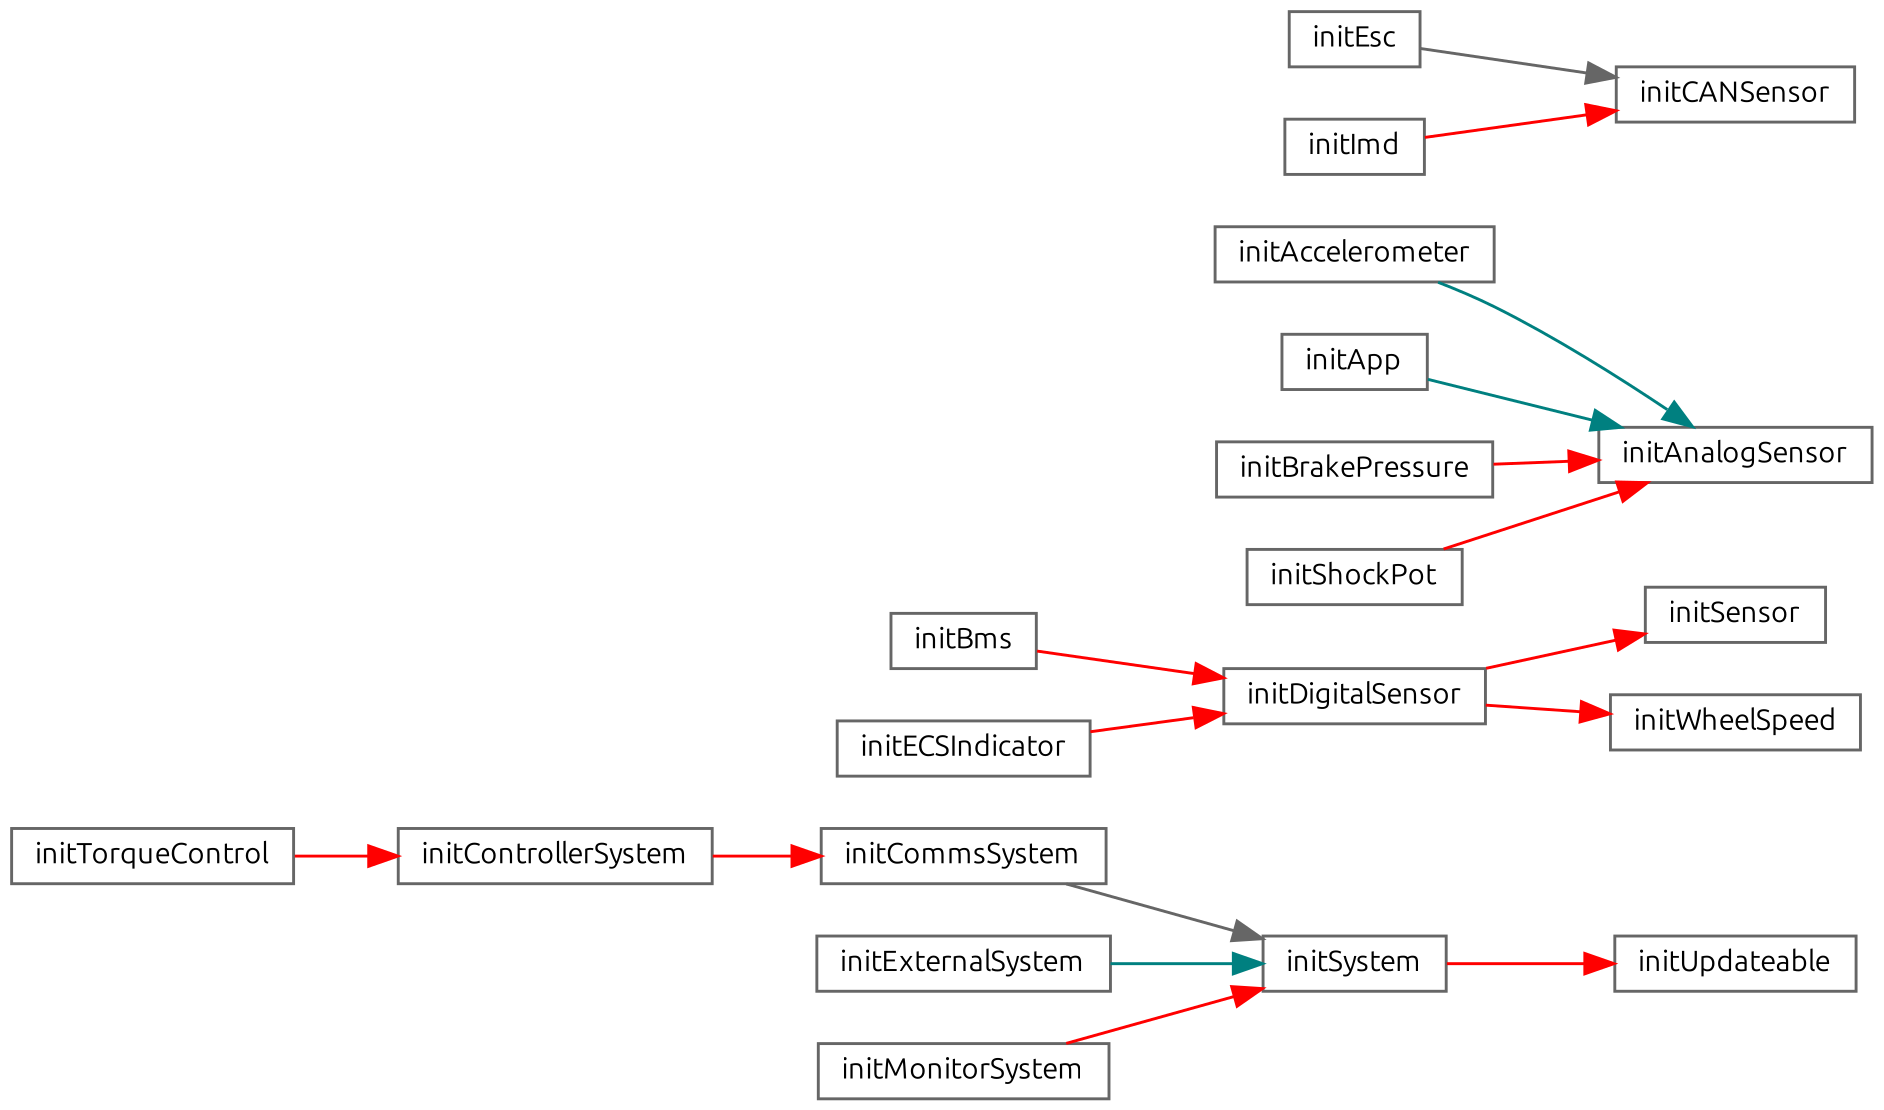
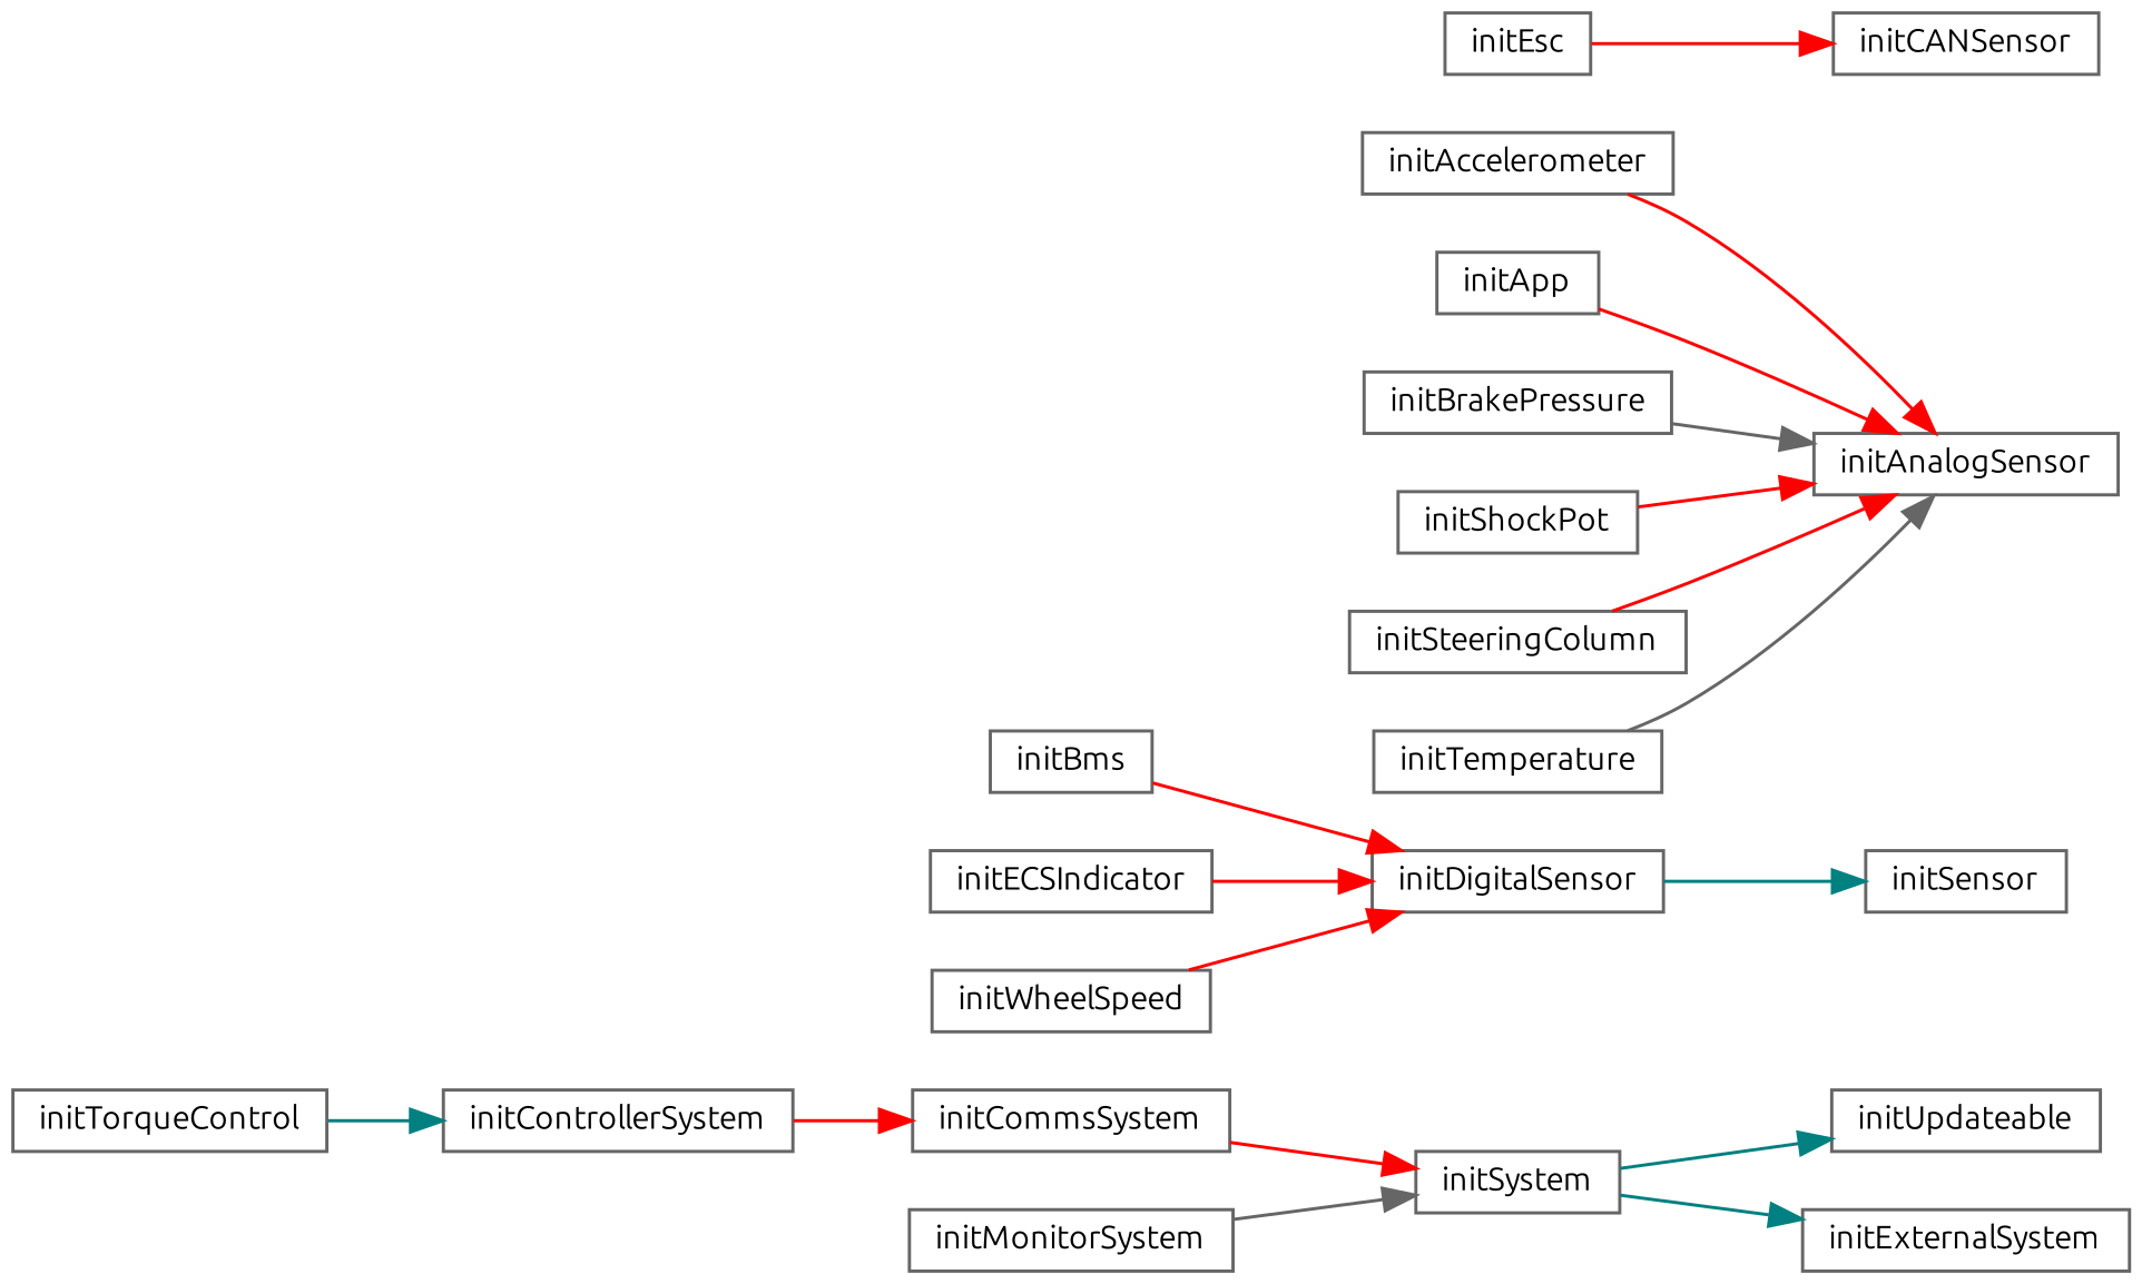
  digraph {
    fontname=Ubuntu
    rankdir=RL
    node [color=grey40 fillcolor=white fontname=Ubuntu fontsize=10 shape=box style=filled]
    edge [color=red dir=back fontname=Ubuntu fontsize=10 labelfontname=Helvetica labelfontsize=10 style=solid]
    n1 [height=0.2 label=initUpdateable width=0.4]
    n2 [height=0.2 label=initSystem width=0.4]
    n3 [height=0.2 label=initSensor width=0.4]
    n4 [height=0.2 label=initDigitalSensor width=0.4]
    n5 [height=0.2 label=initCommsSystem width=0.4]
    n6 [height=0.2 label=initExternalSystem width=0.4]
    n7 [height=0.2 label=initMonitorSystem width=0.4]
    n8 [height=0.2 label=initAnalogSensor width=0.4]
    n9 [height=0.2 label=initAccelerometer width=0.4]
    n10 [height=0.2 label=initApp width=0.4]
    n11 [height=0.2 label=initBrakePressure width=0.4]
    n12 [height=0.2 label=initShockPot width=0.4]
+   n13 [height=0.2 label=initSteeringColumn width=0.4]
+   n14 [height=0.2 label=initTemperature width=0.4]
    n15 [height=0.2 label=initCANSensor width=0.4]
    n16 [height=0.2 label=initEsc width=0.4]
-   n17 [height=0.2 label=initImd width=0.4]
    n18 [height=0.2 label=initBms width=0.4]
    n19 [height=0.2 label=initECSIndicator width=0.4]
    n20 [height=0.2 label=initWheelSpeed width=0.4]
    n21 [height=0.2 label=initControllerSystem width=0.4]
    n22 [height=0.2 label=initTorqueControl width=0.4]
-   n1 -> n2
-   n2 -> n5 [color=gray40]
-   n2 -> n6 [color=teal]
-   n2 -> n7
-   n3 -> n4
+   n1 -> n2 [color=teal]
+   n2 -> n5
+   n6 -> n2 [color=teal]
+   n2 -> n7 [color=gray40]
+   n3 -> n4 [color=teal]
    n4 -> n18
    n4 -> n19
-   n20 -> n4
+   n4 -> n20
    n5 -> n21
-   n8 -> n9 [color=teal]
-   n8 -> n10 [color=teal]
-   n8 -> n11
+   n8 -> n9
+   n8 -> n10
+   n8 -> n11 [color=gray40]
    n8 -> n12
-   n15 -> n16 [color=gray40]
-   n15 -> n17
-   n21 -> n22
+   n8 -> n13
+   n8 -> n14 [color=gray40]
+   n15 -> n16
+   n21 -> n22 [color=teal]
  }
